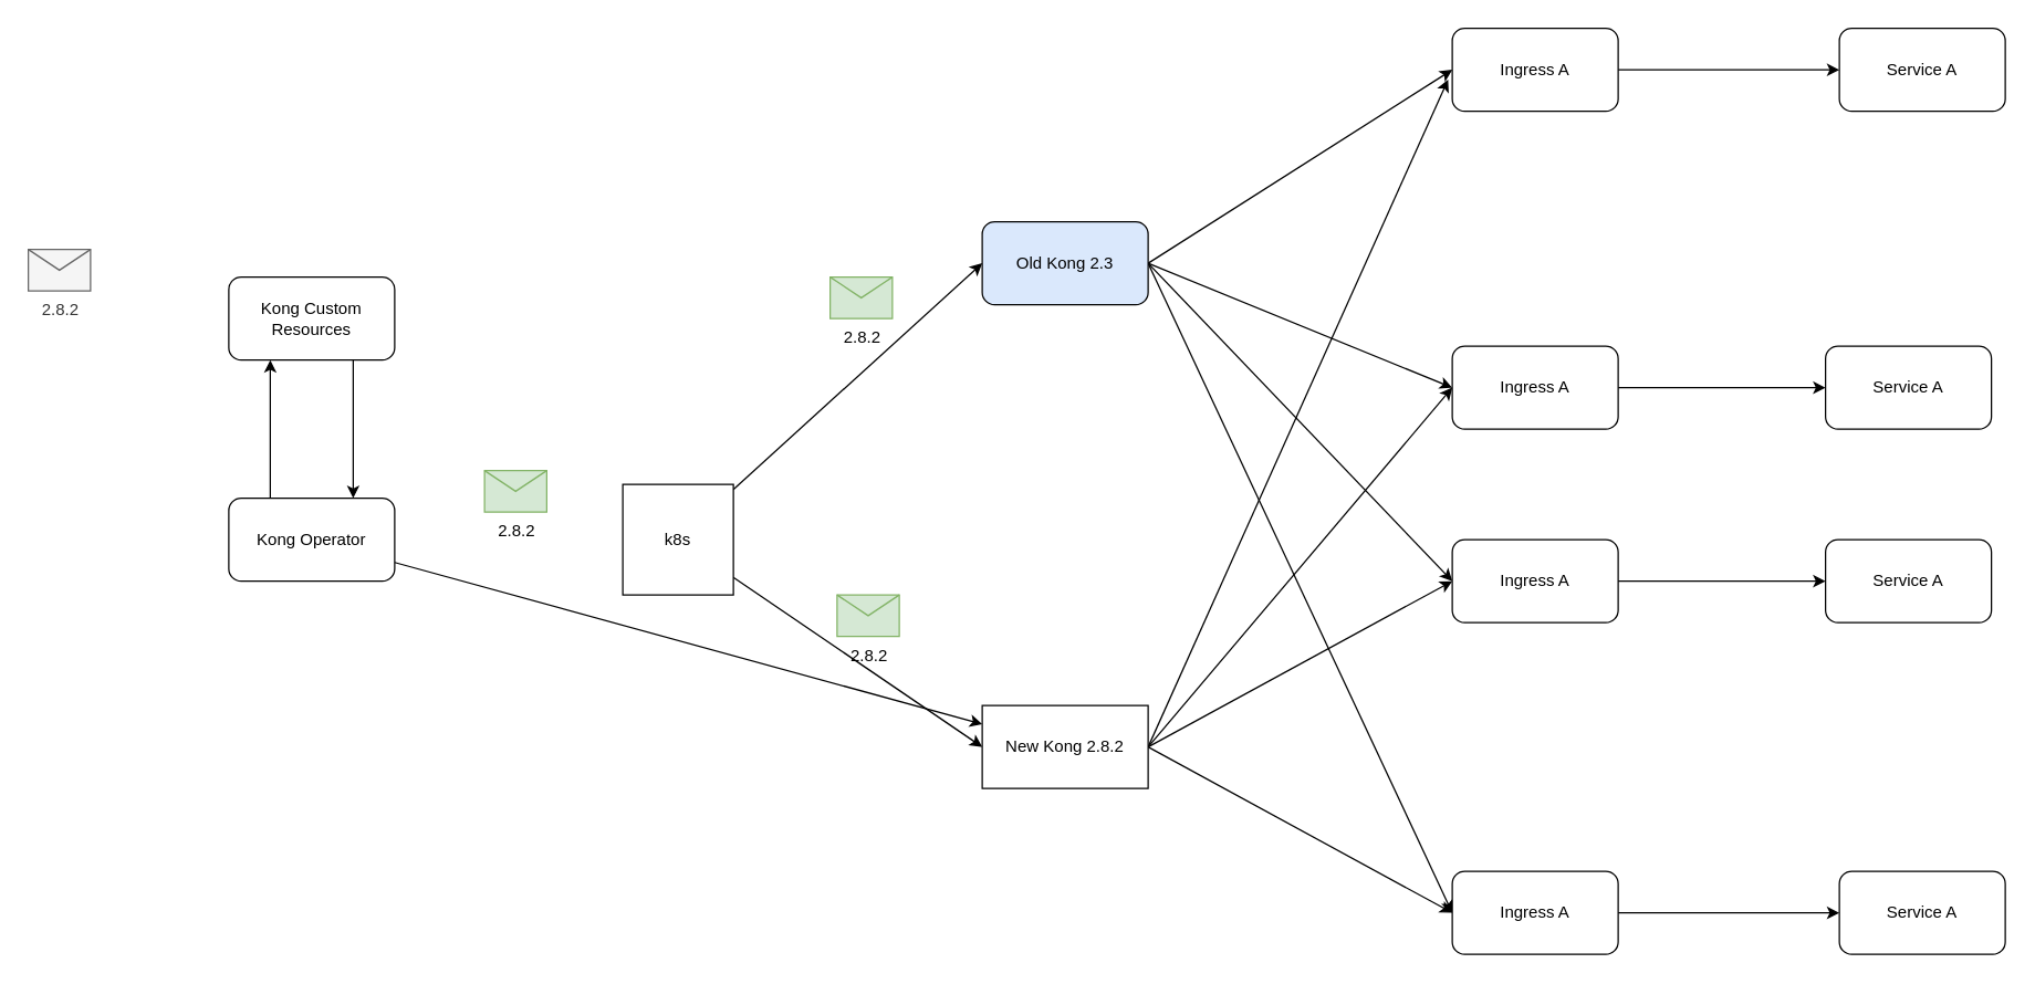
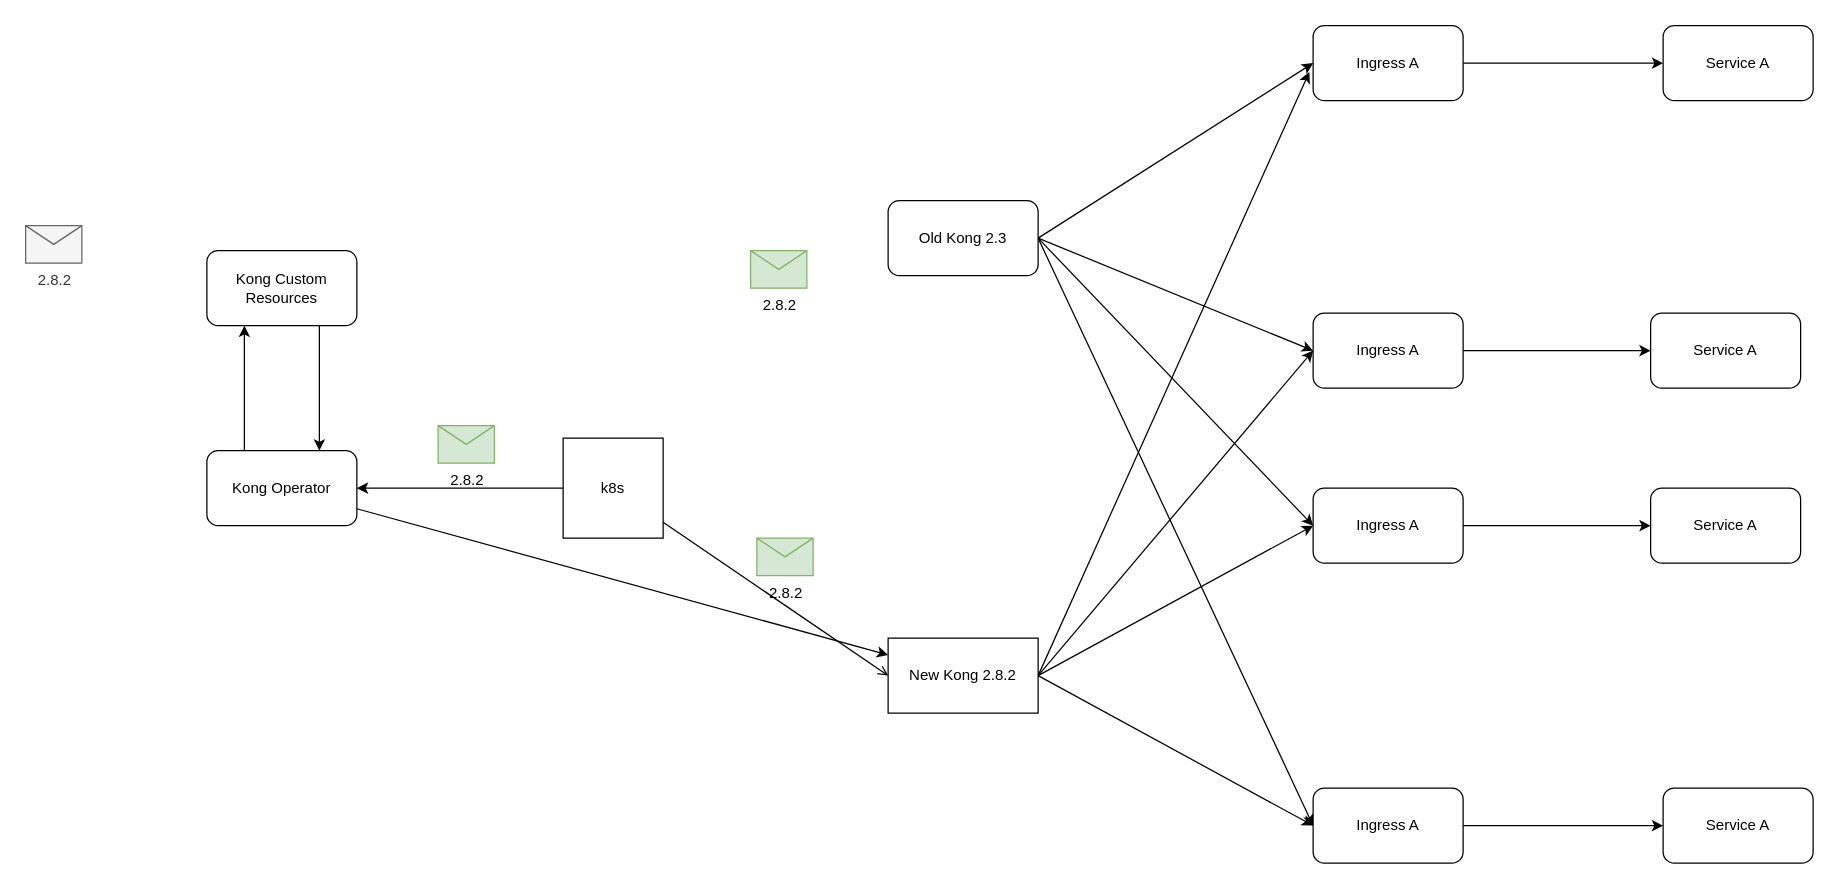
  <mxCell id="0" />
  <mxCell id="1" parent="0" />
  <mxCell id="2" style="edgeStyle=none;rounded=0;orthogonalLoop=1;jettySize=auto;html=1;exitX=0.75;exitY=1;exitDx=0;exitDy=0;entryX=0.75;entryY=0;entryDx=0;entryDy=0;" edge="1" parent="1" source="3" target="6"><mxGeometry relative="1" as="geometry" /></mxCell>
  <mxCell id="3" value="Kong Custom Resources" style="rounded=1;whiteSpace=wrap;html=1;" vertex="1" parent="1"><mxGeometry x="165" y="200" width="120" height="60" as="geometry" /></mxCell>
  <mxCell id="4" style="edgeStyle=none;rounded=0;orthogonalLoop=1;jettySize=auto;html=1;exitX=0.25;exitY=0;exitDx=0;exitDy=0;entryX=0.25;entryY=1;entryDx=0;entryDy=0;" edge="1" parent="1" source="6" target="3"><mxGeometry relative="1" as="geometry" /></mxCell>
  <mxCell id="5" style="edgeStyle=none;rounded=0;orthogonalLoop=1;jettySize=auto;html=1;" edge="1" parent="1" source="6" target="19"><mxGeometry relative="1" as="geometry" /></mxCell>
  <mxCell id="6" value="Kong Operator" style="rounded=1;whiteSpace=wrap;html=1;" vertex="1" parent="1"><mxGeometry x="165" y="360" width="120" height="60" as="geometry" /></mxCell>
- <mxCell id="7" style="edgeStyle=none;rounded=0;orthogonalLoop=1;jettySize=auto;html=1;entryX=0;entryY=0.5;entryDx=0;entryDy=0;" edge="1" parent="1" source="9" target="14"><mxGeometry relative="1" as="geometry" /></mxCell>
- <mxCell id="8" style="edgeStyle=none;rounded=0;orthogonalLoop=1;jettySize=auto;html=1;entryX=0;entryY=0.5;entryDx=0;entryDy=0;" edge="1" parent="1" source="9" target="19"><mxGeometry relative="1" as="geometry" /></mxCell>
+ <mxCell id="7" style="edgeStyle=none;rounded=0;orthogonalLoop=1;jettySize=auto;html=1;" edge="1" parent="1" source="9" target="6"><mxGeometry relative="1" as="geometry" /></mxCell>
+ <mxCell id="8" style="edgeStyle=none;rounded=0;orthogonalLoop=1;jettySize=auto;html=1;entryX=0;entryY=0.5;entryDx=0;entryDy=0;endArrow=open;" edge="1" parent="1" source="9" target="19"><mxGeometry relative="1" as="geometry" /></mxCell>
  <mxCell id="9" value="k8s" style="whiteSpace=wrap;html=1;aspect=fixed;rounded=0;" vertex="1" parent="1"><mxGeometry x="450" y="350" width="80" height="80" as="geometry" /></mxCell>
  <mxCell id="10" style="edgeStyle=none;rounded=0;orthogonalLoop=1;jettySize=auto;html=1;entryX=0;entryY=0.5;entryDx=0;entryDy=0;exitX=1;exitY=0.5;exitDx=0;exitDy=0;" edge="1" parent="1" source="14" target="21"><mxGeometry relative="1" as="geometry"><mxPoint x="830" y="179" as="sourcePoint" /></mxGeometry></mxCell>
  <mxCell id="11" style="edgeStyle=none;rounded=0;orthogonalLoop=1;jettySize=auto;html=1;entryX=0;entryY=0.5;entryDx=0;entryDy=0;exitX=1;exitY=0.5;exitDx=0;exitDy=0;" edge="1" parent="1" source="14" target="23"><mxGeometry relative="1" as="geometry" /></mxCell>
  <mxCell id="12" style="edgeStyle=none;rounded=0;orthogonalLoop=1;jettySize=auto;html=1;entryX=0;entryY=0.5;entryDx=0;entryDy=0;exitX=1;exitY=0.5;exitDx=0;exitDy=0;" edge="1" parent="1" source="14" target="25"><mxGeometry relative="1" as="geometry" /></mxCell>
  <mxCell id="13" style="edgeStyle=none;rounded=0;orthogonalLoop=1;jettySize=auto;html=1;entryX=0;entryY=0.5;entryDx=0;entryDy=0;exitX=1;exitY=0.5;exitDx=0;exitDy=0;" edge="1" parent="1" source="14" target="27"><mxGeometry relative="1" as="geometry" /></mxCell>
- <mxCell id="14" value="Old Kong 2.3" style="rounded=1;whiteSpace=wrap;html=1;fillColor=#dae8fc;" vertex="1" parent="1"><mxGeometry x="710" y="160" width="120" height="60" as="geometry" /></mxCell>
+ <mxCell id="14" value="Old Kong 2.3" style="rounded=1;whiteSpace=wrap;html=1;" vertex="1" parent="1"><mxGeometry x="710" y="160" width="120" height="60" as="geometry" /></mxCell>
  <mxCell id="15" style="edgeStyle=none;rounded=0;orthogonalLoop=1;jettySize=auto;html=1;entryX=-0.025;entryY=0.617;entryDx=0;entryDy=0;entryPerimeter=0;exitX=1;exitY=0.5;exitDx=0;exitDy=0;" edge="1" parent="1" source="19" target="21"><mxGeometry relative="1" as="geometry" /></mxCell>
  <mxCell id="16" style="edgeStyle=none;rounded=0;orthogonalLoop=1;jettySize=auto;html=1;entryX=0;entryY=0.5;entryDx=0;entryDy=0;exitX=1;exitY=0.5;exitDx=0;exitDy=0;" edge="1" parent="1" source="19" target="23"><mxGeometry relative="1" as="geometry" /></mxCell>
  <mxCell id="17" style="edgeStyle=none;rounded=0;orthogonalLoop=1;jettySize=auto;html=1;entryX=0;entryY=0.5;entryDx=0;entryDy=0;exitX=1;exitY=0.5;exitDx=0;exitDy=0;" edge="1" parent="1" source="19" target="25"><mxGeometry relative="1" as="geometry" /></mxCell>
  <mxCell id="18" style="edgeStyle=none;rounded=0;orthogonalLoop=1;jettySize=auto;html=1;entryX=0;entryY=0.5;entryDx=0;entryDy=0;exitX=1;exitY=0.5;exitDx=0;exitDy=0;" edge="1" parent="1" source="19" target="27"><mxGeometry relative="1" as="geometry" /></mxCell>
  <mxCell id="19" value="New Kong 2.8.2" style="whiteSpace=wrap;html=1;rounded=0;" vertex="1" parent="1"><mxGeometry x="710" y="510" width="120" height="60" as="geometry" /></mxCell>
  <mxCell id="20" style="edgeStyle=none;rounded=0;orthogonalLoop=1;jettySize=auto;html=1;entryX=0;entryY=0.5;entryDx=0;entryDy=0;" edge="1" parent="1" source="21" target="28"><mxGeometry relative="1" as="geometry" /></mxCell>
  <mxCell id="21" value="Ingress A" style="rounded=1;whiteSpace=wrap;html=1;" vertex="1" parent="1"><mxGeometry x="1050" y="20" width="120" height="60" as="geometry" /></mxCell>
  <mxCell id="22" style="edgeStyle=none;rounded=0;orthogonalLoop=1;jettySize=auto;html=1;entryX=0;entryY=0.5;entryDx=0;entryDy=0;" edge="1" parent="1" source="23" target="29"><mxGeometry relative="1" as="geometry" /></mxCell>
  <mxCell id="23" value="Ingress A" style="rounded=1;whiteSpace=wrap;html=1;" vertex="1" parent="1"><mxGeometry x="1050" y="250" width="120" height="60" as="geometry" /></mxCell>
  <mxCell id="24" style="edgeStyle=none;rounded=0;orthogonalLoop=1;jettySize=auto;html=1;entryX=0;entryY=0.5;entryDx=0;entryDy=0;" edge="1" parent="1" source="25" target="30"><mxGeometry relative="1" as="geometry" /></mxCell>
  <mxCell id="25" value="Ingress A" style="rounded=1;whiteSpace=wrap;html=1;" vertex="1" parent="1"><mxGeometry x="1050" y="390" width="120" height="60" as="geometry" /></mxCell>
  <mxCell id="26" style="edgeStyle=none;rounded=0;orthogonalLoop=1;jettySize=auto;html=1;entryX=0;entryY=0.5;entryDx=0;entryDy=0;" edge="1" parent="1" source="27" target="31"><mxGeometry relative="1" as="geometry" /></mxCell>
  <mxCell id="27" value="Ingress A" style="rounded=1;whiteSpace=wrap;html=1;" vertex="1" parent="1"><mxGeometry x="1050" y="630" width="120" height="60" as="geometry" /></mxCell>
  <mxCell id="28" value="Service A" style="rounded=1;whiteSpace=wrap;html=1;" vertex="1" parent="1"><mxGeometry x="1330" y="20" width="120" height="60" as="geometry" /></mxCell>
  <mxCell id="29" value="Service A" style="rounded=1;whiteSpace=wrap;html=1;" vertex="1" parent="1"><mxGeometry x="1320" y="250" width="120" height="60" as="geometry" /></mxCell>
  <mxCell id="30" value="Service A" style="rounded=1;whiteSpace=wrap;html=1;" vertex="1" parent="1"><mxGeometry x="1320" y="390" width="120" height="60" as="geometry" /></mxCell>
  <mxCell id="31" value="Service A" style="rounded=1;whiteSpace=wrap;html=1;" vertex="1" parent="1"><mxGeometry x="1330" y="630" width="120" height="60" as="geometry" /></mxCell>
  <mxCell id="32" value="2.8.2" style="shape=message;html=1;html=1;outlineConnect=0;labelPosition=center;verticalLabelPosition=bottom;align=center;verticalAlign=top;fillColor=#f5f5f5;fontColor=#333333;strokeColor=#666666;" vertex="1" parent="1"><mxGeometry x="20" y="180" width="45" height="30" as="geometry" /></mxCell>
  <mxCell id="33" value="2.8.2" style="shape=message;html=1;html=1;outlineConnect=0;labelPosition=center;verticalLabelPosition=bottom;align=center;verticalAlign=top;fillColor=#d5e8d4;strokeColor=#82b366;" vertex="1" parent="1"><mxGeometry x="350" y="340" width="45" height="30" as="geometry" /></mxCell>
  <mxCell id="34" value="2.8.2" style="shape=message;html=1;html=1;outlineConnect=0;labelPosition=center;verticalLabelPosition=bottom;align=center;verticalAlign=top;fillColor=#d5e8d4;strokeColor=#82b366;" vertex="1" parent="1"><mxGeometry x="600" y="200" width="45" height="30" as="geometry" /></mxCell>
  <mxCell id="35" value="2.8.2" style="shape=message;html=1;html=1;outlineConnect=0;labelPosition=center;verticalLabelPosition=bottom;align=center;verticalAlign=top;fillColor=#d5e8d4;strokeColor=#82b366;" vertex="1" parent="1"><mxGeometry x="605" y="430" width="45" height="30" as="geometry" /></mxCell>
